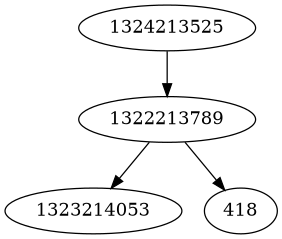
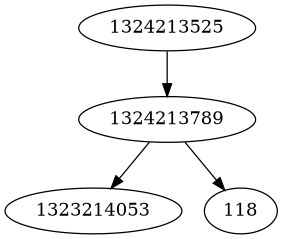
  strict digraph {
    1324213525
-   1324213789 [label=1322213789]
+   1324213789
    n3 [label=1323214053]
-   118 [label=418]
+   118
    1324213525 -> 1324213789
    1324213789 -> n3
    1324213789 -> 118
  }
